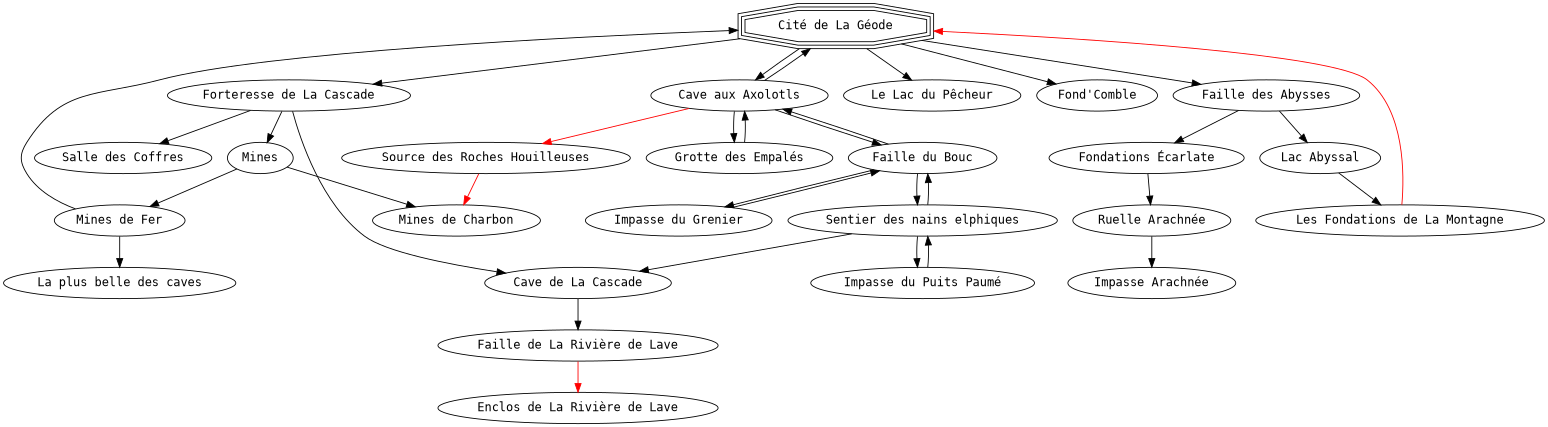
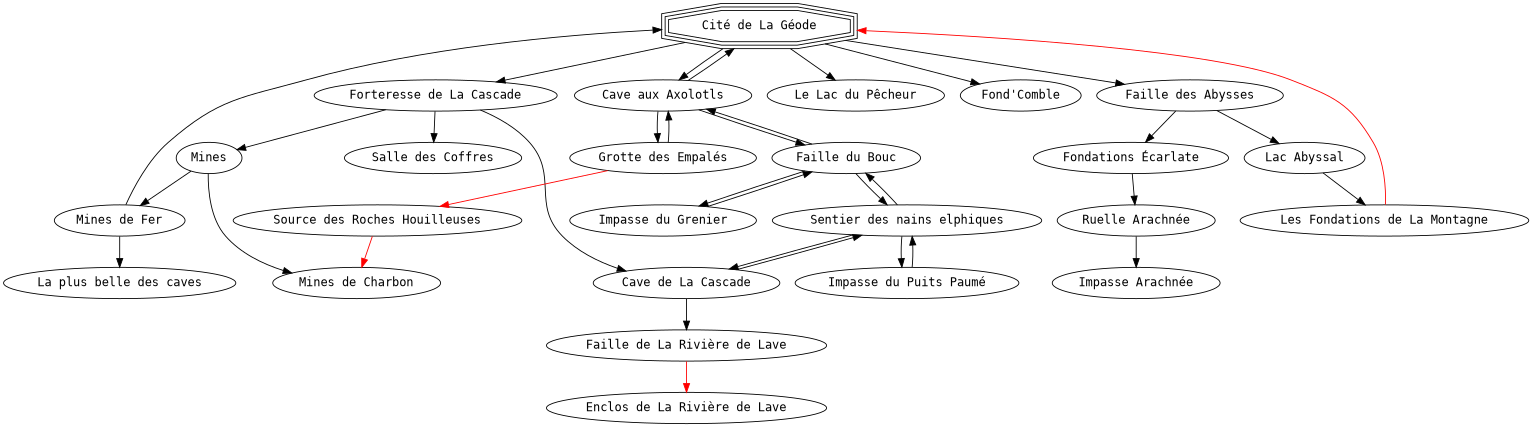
  digraph {
    fontname="DejaVu Sans Mono"
    node [fontname="DejaVu Sans Mono"]
    edge [fontname="DejaVu Sans Mono"]
    "Cité de La Géode" [shape=tripleoctagon]
    "Cave aux Axolotls"
    "Le Lac du Pêcheur"
    "Fond'Comble"
    "Forteresse de La Cascade"
    "Faille des Abysses"
    "Faille du Bouc"
    "Grotte des Empalés"
    "Cave de La Cascade"
    Mines
    "Salle des Coffres"
    n12 [label="Fondations Écarlate"]
    "Lac Abyssal"
    "Sentier des nains elphiques"
    "Faille de La Rivière de Lave"
    "Impasse du Puits Paumé"
    "Enclos de La Rivière de Lave"
    "Impasse du Grenier"
    "Source des Roches Houilleuses"
    "Mines de Charbon"
    "Mines de Fer"
    "La plus belle des caves"
    "Ruelle Arachnée"
    "Les Fondations de La Montagne"
    "Impasse Arachnée"
    "Cité de La Géode" -> "Cave aux Axolotls"
    "Cité de La Géode" -> "Le Lac du Pêcheur"
    "Cité de La Géode" -> "Fond'Comble"
    "Cité de La Géode" -> "Forteresse de La Cascade"
    "Cité de La Géode" -> "Faille des Abysses"
    "Cave aux Axolotls" -> "Cité de La Géode"
    "Cave aux Axolotls" -> "Faille du Bouc"
    "Cave aux Axolotls" -> "Grotte des Empalés"
    "Forteresse de La Cascade" -> "Cave de La Cascade"
    "Forteresse de La Cascade" -> Mines
    "Forteresse de La Cascade" -> "Salle des Coffres"
    "Faille des Abysses" -> n12
    "Faille des Abysses" -> "Lac Abyssal"
    "Faille du Bouc" -> "Cave aux Axolotls"
    "Faille du Bouc" -> "Sentier des nains elphiques"
    "Faille du Bouc" -> "Impasse du Grenier"
    "Grotte des Empalés" -> "Cave aux Axolotls"
-   "Cave aux Axolotls" -> "Source des Roches Houilleuses" [color=red]
+   "Grotte des Empalés" -> "Source des Roches Houilleuses" [color=red]
+   "Cave de La Cascade" -> "Sentier des nains elphiques"
    "Cave de La Cascade" -> "Faille de La Rivière de Lave"
    Mines -> "Mines de Charbon"
    Mines -> "Mines de Fer"
    n12 -> "Ruelle Arachnée"
    "Lac Abyssal" -> "Les Fondations de La Montagne"
    "Sentier des nains elphiques" -> "Faille du Bouc"
    "Sentier des nains elphiques" -> "Cave de La Cascade"
    "Sentier des nains elphiques" -> "Impasse du Puits Paumé"
    "Faille de La Rivière de Lave" -> "Enclos de La Rivière de Lave" [color=red]
    "Impasse du Puits Paumé" -> "Sentier des nains elphiques"
    "Impasse du Grenier" -> "Faille du Bouc"
    "Source des Roches Houilleuses" -> "Mines de Charbon" [color=red]
    "Mines de Fer" -> "Cité de La Géode"
    "Mines de Fer" -> "La plus belle des caves"
    "Ruelle Arachnée" -> "Impasse Arachnée"
    "Les Fondations de La Montagne" -> "Cité de La Géode" [color=red]
  }
